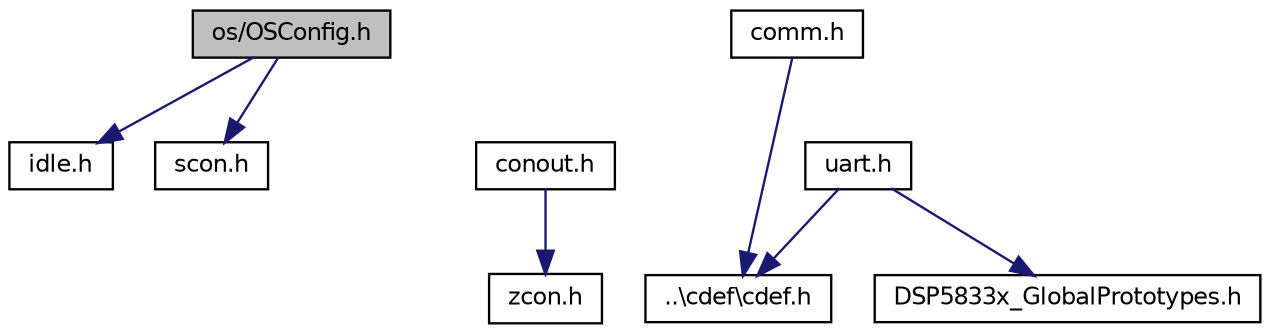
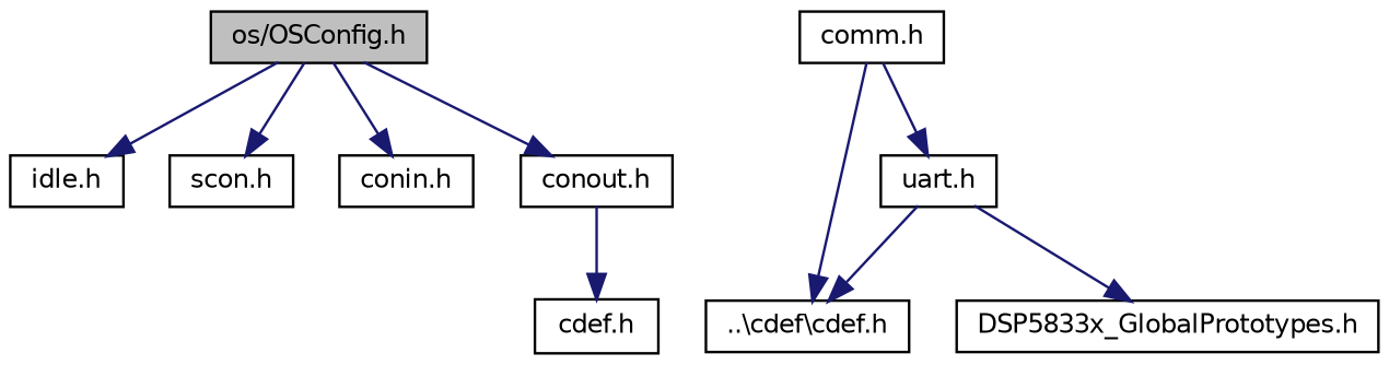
  digraph {
    node [color=black fillcolor=white fontname=Helvetica fontsize=10 shape=record style=filled]
    edge [color=midnightblue fontname=Helvetica fontsize=10 labelfontname=Helvetica labelfontsize=10 style=solid]
    n1 [fillcolor=grey75 fontcolor=black height=0.2 label="os/OSConfig.h" width=0.4]
    n2 [height=0.2 label="idle.h" width=0.4]
    n3 [height=0.2 label="scon.h" width=0.4]
+   n4 [height=0.2 label="conin.h" width=0.4]
    n5 [height=0.2 label="conout.h" width=0.4]
-   n6 [height=0.2 label="zcon.h" width=0.4]
+   n6 [height=0.2 label="cdef.h" width=0.4]
    n7 [height=0.2 label="comm.h" width=0.4]
    n8 [height=0.2 label="..\\cdef\\cdef.h" width=0.4]
    n9 [height=0.2 label="uart.h" width=0.4]
    n10 [height=0.2 label="DSP5833x_GlobalPrototypes.h" width=0.4]
    n1 -> n2
    n1 -> n3
+   n1 -> n4
+   n1 -> n5
    n5 -> n6
    n7 -> n8
+   n7 -> n9
    n9 -> n8
    n9 -> n10
  }
